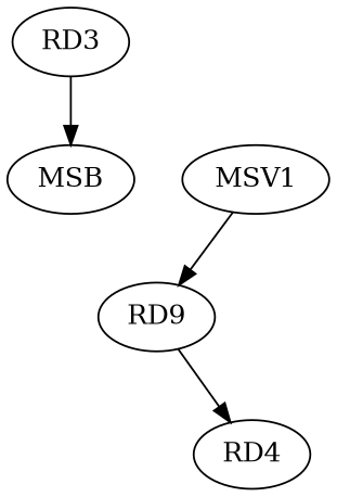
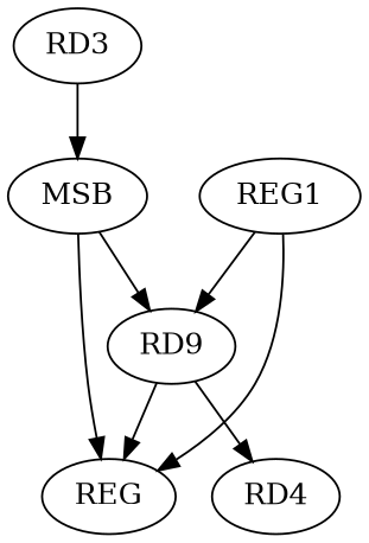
  strict digraph {
    n1 [label=RD9]
    n2 [label=RD4]
+   n3 [label=REG]
    n4 [label=MSB]
    n5 [label=RD3]
-   n6 [label=MSV1]
+   n6 [label=REG1]
    n1 -> n2
+   n1 -> n3
+   n4 -> n1
+   n4 -> n3
    n5 -> n4
    n6 -> n1
+   n6 -> n3
  }
